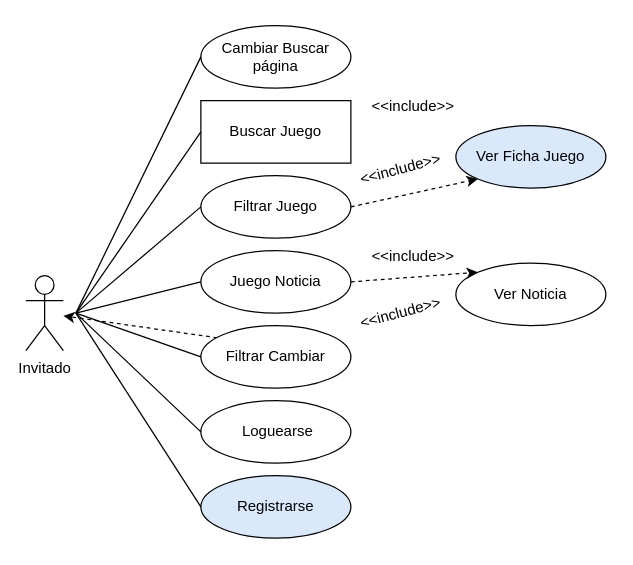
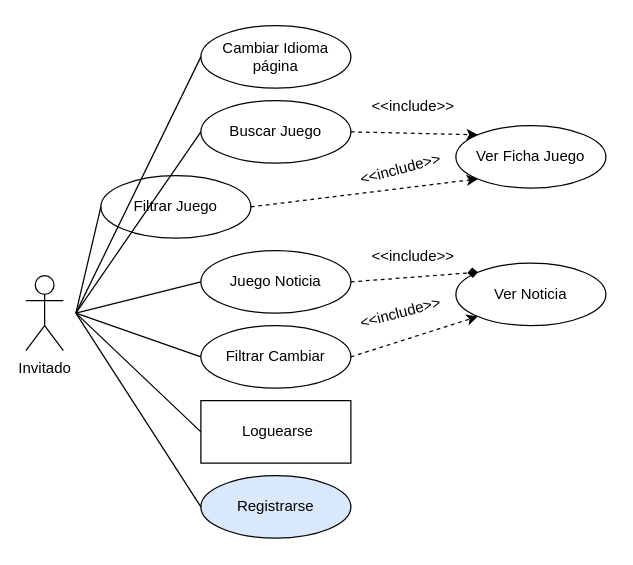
  <mxCell id="0" />
  <mxCell id="1" parent="0" />
  <mxCell id="2" value="Invitado" style="shape=umlActor;verticalLabelPosition=bottom;verticalAlign=top;html=1;outlineConnect=0;" vertex="1" parent="1"><mxGeometry x="20" y="220" width="30" height="60" as="geometry" /></mxCell>
- <mxCell id="4" value="Buscar Juego" style="whiteSpace=wrap;html=1;rounded=0;" vertex="1" parent="1"><mxGeometry x="160" y="80" width="120" height="50" as="geometry" /></mxCell>
- <mxCell id="5" value="Ver Ficha Juego" style="ellipse;whiteSpace=wrap;html=1;fillColor=#dae8fc;" vertex="1" parent="1"><mxGeometry x="364" y="100" width="120" height="50" as="geometry" /></mxCell>
+ <mxCell id="3" style="edgeStyle=none;rounded=0;orthogonalLoop=1;jettySize=auto;html=1;exitX=1;exitY=0.5;exitDx=0;exitDy=0;entryX=0;entryY=0;entryDx=0;entryDy=0;dashed=1;" edge="1" parent="1" source="4" target="5"><mxGeometry relative="1" as="geometry" /></mxCell>
+ <mxCell id="4" value="Buscar Juego" style="ellipse;whiteSpace=wrap;html=1;" vertex="1" parent="1"><mxGeometry x="160" y="80" width="120" height="50" as="geometry" /></mxCell>
+ <mxCell id="5" value="Ver Ficha Juego" style="ellipse;whiteSpace=wrap;html=1;" vertex="1" parent="1"><mxGeometry x="364" y="100" width="120" height="50" as="geometry" /></mxCell>
  <mxCell id="6" value="&lt;div&gt;Ver Noticia&lt;/div&gt;" style="ellipse;whiteSpace=wrap;html=1;" vertex="1" parent="1"><mxGeometry x="364" y="210" width="120" height="50" as="geometry" /></mxCell>
- <mxCell id="7" style="edgeStyle=none;rounded=0;orthogonalLoop=1;jettySize=auto;html=1;exitX=1;exitY=0.5;exitDx=0;exitDy=0;entryX=0;entryY=0;entryDx=0;entryDy=0;dashed=1;" edge="1" parent="1" source="8" target="6"><mxGeometry relative="1" as="geometry" /></mxCell>
+ <mxCell id="7" style="edgeStyle=none;rounded=0;orthogonalLoop=1;jettySize=auto;html=1;exitX=1;exitY=0.5;exitDx=0;exitDy=0;entryX=0;entryY=0;entryDx=0;entryDy=0;dashed=1;endArrow=diamond;" edge="1" parent="1" source="8" target="6"><mxGeometry relative="1" as="geometry" /></mxCell>
  <mxCell id="8" value="&lt;div&gt;Juego Noticia&lt;/div&gt;" style="ellipse;whiteSpace=wrap;html=1;" vertex="1" parent="1"><mxGeometry x="160" y="200" width="120" height="50" as="geometry" /></mxCell>
- <mxCell id="9" value="&lt;div&gt;&amp;nbsp;Loguearse&lt;/div&gt;" style="ellipse;whiteSpace=wrap;html=1;" vertex="1" parent="1"><mxGeometry x="160" y="320" width="120" height="50" as="geometry" /></mxCell>
+ <mxCell id="9" value="&lt;div&gt;&amp;nbsp;Loguearse&lt;/div&gt;" style="whiteSpace=wrap;html=1;rounded=0;" vertex="1" parent="1"><mxGeometry x="160" y="320" width="120" height="50" as="geometry" /></mxCell>
  <mxCell id="10" value="Registrarse" style="ellipse;whiteSpace=wrap;html=1;fillColor=#dae8fc;" vertex="1" parent="1"><mxGeometry x="160" y="380" width="120" height="50" as="geometry" /></mxCell>
  <mxCell id="11" style="edgeStyle=none;rounded=0;orthogonalLoop=1;jettySize=auto;html=1;exitX=1;exitY=0.5;exitDx=0;exitDy=0;entryX=0;entryY=1;entryDx=0;entryDy=0;dashed=1;" edge="1" parent="1" source="12" target="5"><mxGeometry relative="1" as="geometry" /></mxCell>
- <mxCell id="12" value="Filtrar Juego" style="ellipse;whiteSpace=wrap;html=1;" vertex="1" parent="1"><mxGeometry x="160" y="140" width="120" height="50" as="geometry" /></mxCell>
- <mxCell id="13" style="edgeStyle=none;rounded=0;orthogonalLoop=1;jettySize=auto;html=1;exitX=1;exitY=0.5;exitDx=0;exitDy=0;dashed=1;" edge="1" parent="1" source="14" target="2"><mxGeometry relative="1" as="geometry" /></mxCell>
+ <mxCell id="12" value="Filtrar Juego" style="ellipse;whiteSpace=wrap;html=1;" vertex="1" parent="1"><mxGeometry x="80" y="140" width="120" height="50" as="geometry" /></mxCell>
+ <mxCell id="13" style="edgeStyle=none;rounded=0;orthogonalLoop=1;jettySize=auto;html=1;exitX=1;exitY=0.5;exitDx=0;exitDy=0;entryX=0;entryY=1;entryDx=0;entryDy=0;dashed=1;" edge="1" parent="1" source="14" target="6"><mxGeometry relative="1" as="geometry" /></mxCell>
  <mxCell id="14" value="Filtrar Cambiar" style="ellipse;whiteSpace=wrap;html=1;" vertex="1" parent="1"><mxGeometry x="160" y="260" width="120" height="50" as="geometry" /></mxCell>
  <mxCell id="15" value="" style="endArrow=none;html=1;rounded=0;entryX=0;entryY=0.5;entryDx=0;entryDy=0;" edge="1" parent="1" target="4"><mxGeometry width="50" height="50" relative="1" as="geometry"><mxPoint x="60" y="250" as="sourcePoint" /><mxPoint x="300" y="230" as="targetPoint" /><Array as="points" /></mxGeometry></mxCell>
  <mxCell id="16" value="" style="endArrow=none;html=1;rounded=0;entryX=0;entryY=0.5;entryDx=0;entryDy=0;" edge="1" parent="1" target="14"><mxGeometry width="50" height="50" relative="1" as="geometry"><mxPoint x="60" y="250" as="sourcePoint" /><mxPoint x="150" y="145" as="targetPoint" /></mxGeometry></mxCell>
  <mxCell id="17" value="" style="endArrow=none;html=1;rounded=0;entryX=0;entryY=0.5;entryDx=0;entryDy=0;" edge="1" parent="1" target="9"><mxGeometry width="50" height="50" relative="1" as="geometry"><mxPoint x="60" y="250" as="sourcePoint" /><mxPoint x="160" y="155" as="targetPoint" /></mxGeometry></mxCell>
  <mxCell id="18" value="" style="endArrow=none;html=1;rounded=0;entryX=0;entryY=0.5;entryDx=0;entryDy=0;" edge="1" parent="1" target="10"><mxGeometry width="50" height="50" relative="1" as="geometry"><mxPoint x="60" y="250" as="sourcePoint" /><mxPoint x="170" y="165" as="targetPoint" /></mxGeometry></mxCell>
  <mxCell id="19" value="" style="endArrow=none;html=1;rounded=0;entryX=0;entryY=0.5;entryDx=0;entryDy=0;" edge="1" parent="1" target="12"><mxGeometry width="50" height="50" relative="1" as="geometry"><mxPoint x="60" y="250" as="sourcePoint" /><mxPoint x="150" y="145" as="targetPoint" /><Array as="points" /></mxGeometry></mxCell>
  <mxCell id="20" value="" style="endArrow=none;html=1;rounded=0;entryX=0;entryY=0.5;entryDx=0;entryDy=0;" edge="1" parent="1" target="8"><mxGeometry width="50" height="50" relative="1" as="geometry"><mxPoint x="60" y="250" as="sourcePoint" /><mxPoint x="580" y="375" as="targetPoint" /></mxGeometry></mxCell>
- <mxCell id="21" value="Cambiar Buscar página" style="ellipse;whiteSpace=wrap;html=1;" vertex="1" parent="1"><mxGeometry x="160" y="20" width="120" height="50" as="geometry" /></mxCell>
+ <mxCell id="21" value="Cambiar Idioma página" style="ellipse;whiteSpace=wrap;html=1;" vertex="1" parent="1"><mxGeometry x="160" y="20" width="120" height="50" as="geometry" /></mxCell>
  <mxCell id="22" value="" style="endArrow=none;html=1;rounded=0;entryX=0;entryY=0.5;entryDx=0;entryDy=0;" edge="1" parent="1" target="21"><mxGeometry width="50" height="50" relative="1" as="geometry"><mxPoint x="60" y="250" as="sourcePoint" /><mxPoint x="160" y="95" as="targetPoint" /><Array as="points" /></mxGeometry></mxCell>
  <mxCell id="23" value="&amp;lt;&amp;lt;include&amp;gt;&amp;gt;" style="text;html=1;strokeColor=none;fillColor=none;align=center;verticalAlign=middle;whiteSpace=wrap;rounded=0;" vertex="1" parent="1"><mxGeometry x="300" y="70" width="60" height="30" as="geometry" /></mxCell>
  <mxCell id="24" value="&amp;lt;&amp;lt;include&amp;gt;&amp;gt;" style="text;html=1;strokeColor=none;fillColor=none;align=center;verticalAlign=middle;whiteSpace=wrap;rounded=0;" vertex="1" parent="1"><mxGeometry x="300" y="190" width="60" height="30" as="geometry" /></mxCell>
  <mxCell id="25" value="&amp;lt;&amp;lt;include&amp;gt;&amp;gt;" style="text;html=1;strokeColor=none;fillColor=none;align=center;verticalAlign=middle;whiteSpace=wrap;rounded=0;rotation=-15;" vertex="1" parent="1"><mxGeometry x="290" y="120" width="60" height="30" as="geometry" /></mxCell>
  <mxCell id="26" value="&amp;lt;&amp;lt;include&amp;gt;&amp;gt;" style="text;html=1;strokeColor=none;fillColor=none;align=center;verticalAlign=middle;whiteSpace=wrap;rounded=0;rotation=-15;" vertex="1" parent="1"><mxGeometry x="290" y="235" width="60" height="30" as="geometry" /></mxCell>
